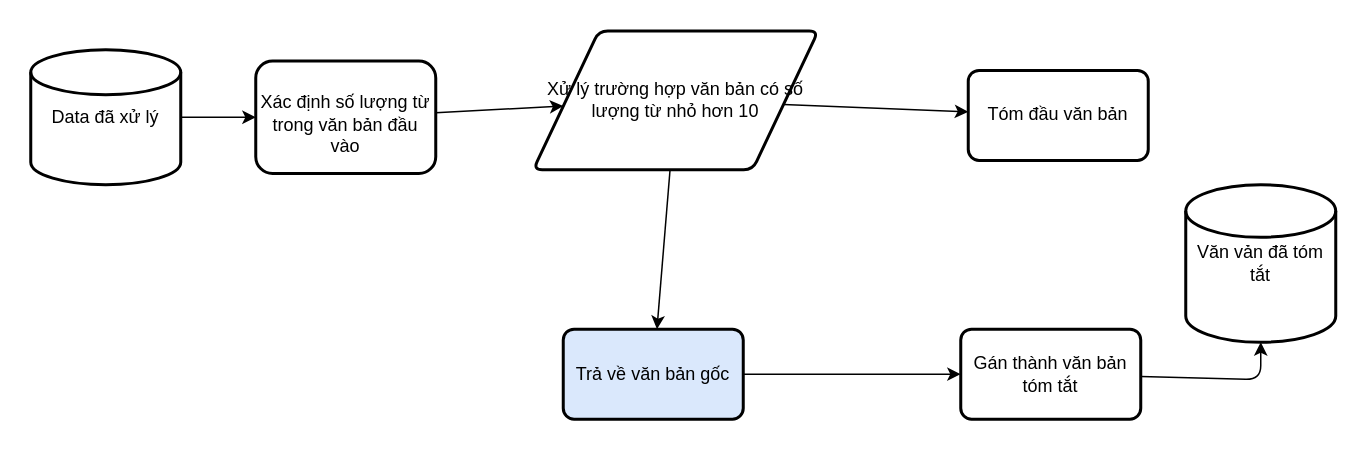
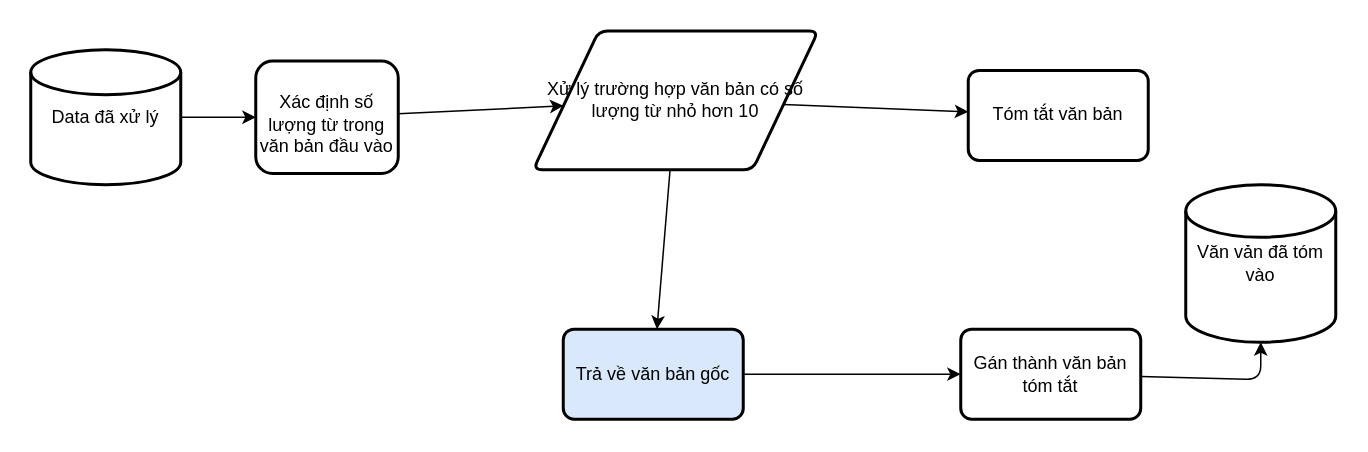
  <mxCell id="0" />
  <mxCell id="1" parent="0" />
  <mxCell id="2" value="" style="edgeStyle=none;html=1;" edge="1" parent="1" source="3" target="5"><mxGeometry relative="1" as="geometry" /></mxCell>
  <mxCell id="3" value="Data đã xử lý" style="strokeWidth=2;html=1;shape=mxgraph.flowchart.database;whiteSpace=wrap;verticalAlign=middle;rounded=1;" vertex="1" parent="1"><mxGeometry x="20" y="32.5" width="100" height="90" as="geometry" /></mxCell>
  <mxCell id="4" value="" style="edgeStyle=none;html=1;" edge="1" parent="1" source="5" target="8"><mxGeometry relative="1" as="geometry" /></mxCell>
- <mxCell id="5" value="&#10;Xác định số lượng từ trong văn bản đầu vào&#10;&#10;" style="whiteSpace=wrap;html=1;strokeWidth=2;align=center;verticalAlign=top;rounded=1;" vertex="1" parent="1"><mxGeometry x="170" y="40" width="120" height="75" as="geometry" /></mxCell>
+ <mxCell id="5" value="&#10;Xác định số lượng từ trong văn bản đầu vào&#10;&#10;" style="whiteSpace=wrap;html=1;strokeWidth=2;align=center;verticalAlign=top;rounded=1;" vertex="1" parent="1"><mxGeometry x="170" y="40" width="95" height="75" as="geometry" /></mxCell>
  <mxCell id="6" value="" style="edgeStyle=none;html=1;" edge="1" parent="1" source="8" target="9"><mxGeometry relative="1" as="geometry" /></mxCell>
  <mxCell id="7" value="" style="edgeStyle=none;html=1;" edge="1" parent="1" source="8" target="11"><mxGeometry relative="1" as="geometry" /></mxCell>
  <mxCell id="8" value="Xử lý trường hợp văn bản có số lượng từ nhỏ hơn 10" style="shape=parallelogram;html=1;strokeWidth=2;perimeter=parallelogramPerimeter;whiteSpace=wrap;rounded=1;arcSize=12;size=0.23;" vertex="1" parent="1"><mxGeometry x="355" y="20" width="190" height="92.5" as="geometry" /></mxCell>
- <mxCell id="9" value="Tóm đầu văn bản" style="whiteSpace=wrap;html=1;strokeWidth=2;rounded=1;arcSize=12;" vertex="1" parent="1"><mxGeometry x="645" y="46.25" width="120" height="60" as="geometry" /></mxCell>
+ <mxCell id="9" value="Tóm tắt văn bản" style="whiteSpace=wrap;html=1;strokeWidth=2;rounded=1;arcSize=12;" vertex="1" parent="1"><mxGeometry x="645" y="46.25" width="120" height="60" as="geometry" /></mxCell>
  <mxCell id="10" value="" style="edgeStyle=none;html=1;" edge="1" parent="1" source="11" target="13"><mxGeometry relative="1" as="geometry" /></mxCell>
  <mxCell id="11" value="Trả về văn bản gốc" style="whiteSpace=wrap;html=1;strokeWidth=2;rounded=1;arcSize=12;fillColor=#dae8fc;" vertex="1" parent="1"><mxGeometry x="375" y="218.75" width="120" height="60" as="geometry" /></mxCell>
  <mxCell id="12" value="" style="edgeStyle=none;html=1;" edge="1" parent="1" source="13" target="14"><mxGeometry relative="1" as="geometry"><Array as="points"><mxPoint x="840" y="252.5" /></Array></mxGeometry></mxCell>
  <mxCell id="13" value="Gán thành văn bản tóm tắt" style="whiteSpace=wrap;html=1;strokeWidth=2;rounded=1;arcSize=12;" vertex="1" parent="1"><mxGeometry x="640" y="218.75" width="120" height="60" as="geometry" /></mxCell>
- <mxCell id="14" value="Văn vản đã tóm tắt" style="strokeWidth=2;html=1;shape=mxgraph.flowchart.database;whiteSpace=wrap;rounded=1;" vertex="1" parent="1"><mxGeometry x="790" y="122.5" width="100" height="105" as="geometry" /></mxCell>
+ <mxCell id="14" value="Văn vản đã tóm vào" style="strokeWidth=2;html=1;shape=mxgraph.flowchart.database;whiteSpace=wrap;rounded=1;" vertex="1" parent="1"><mxGeometry x="790" y="122.5" width="100" height="105" as="geometry" /></mxCell>
